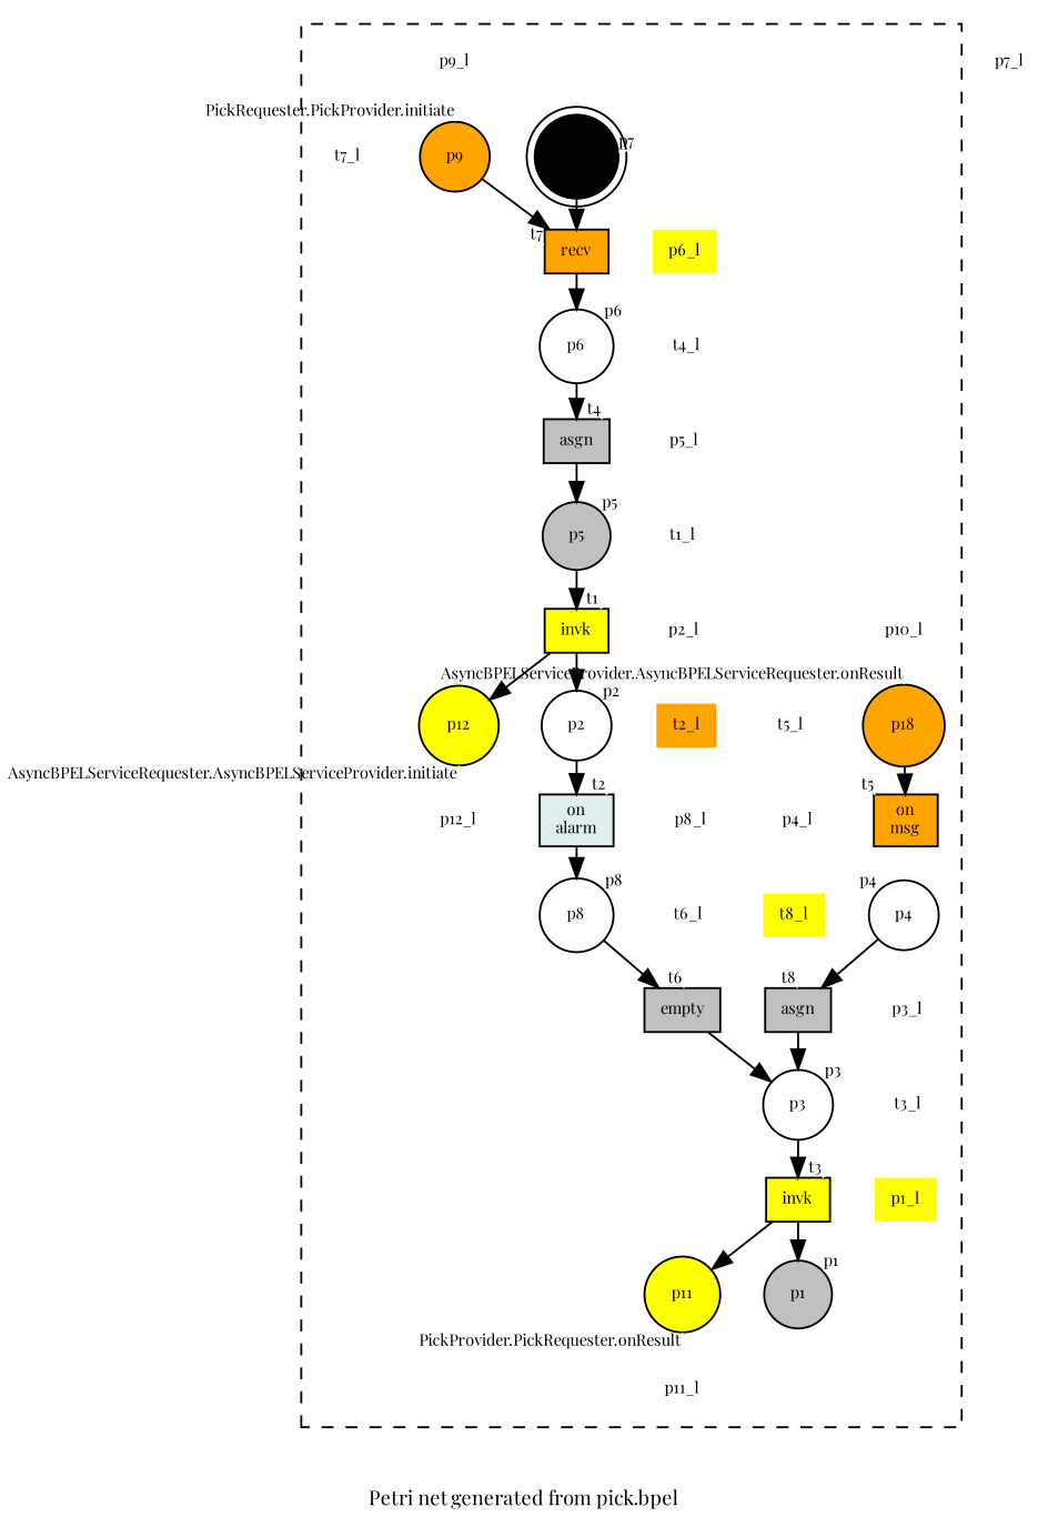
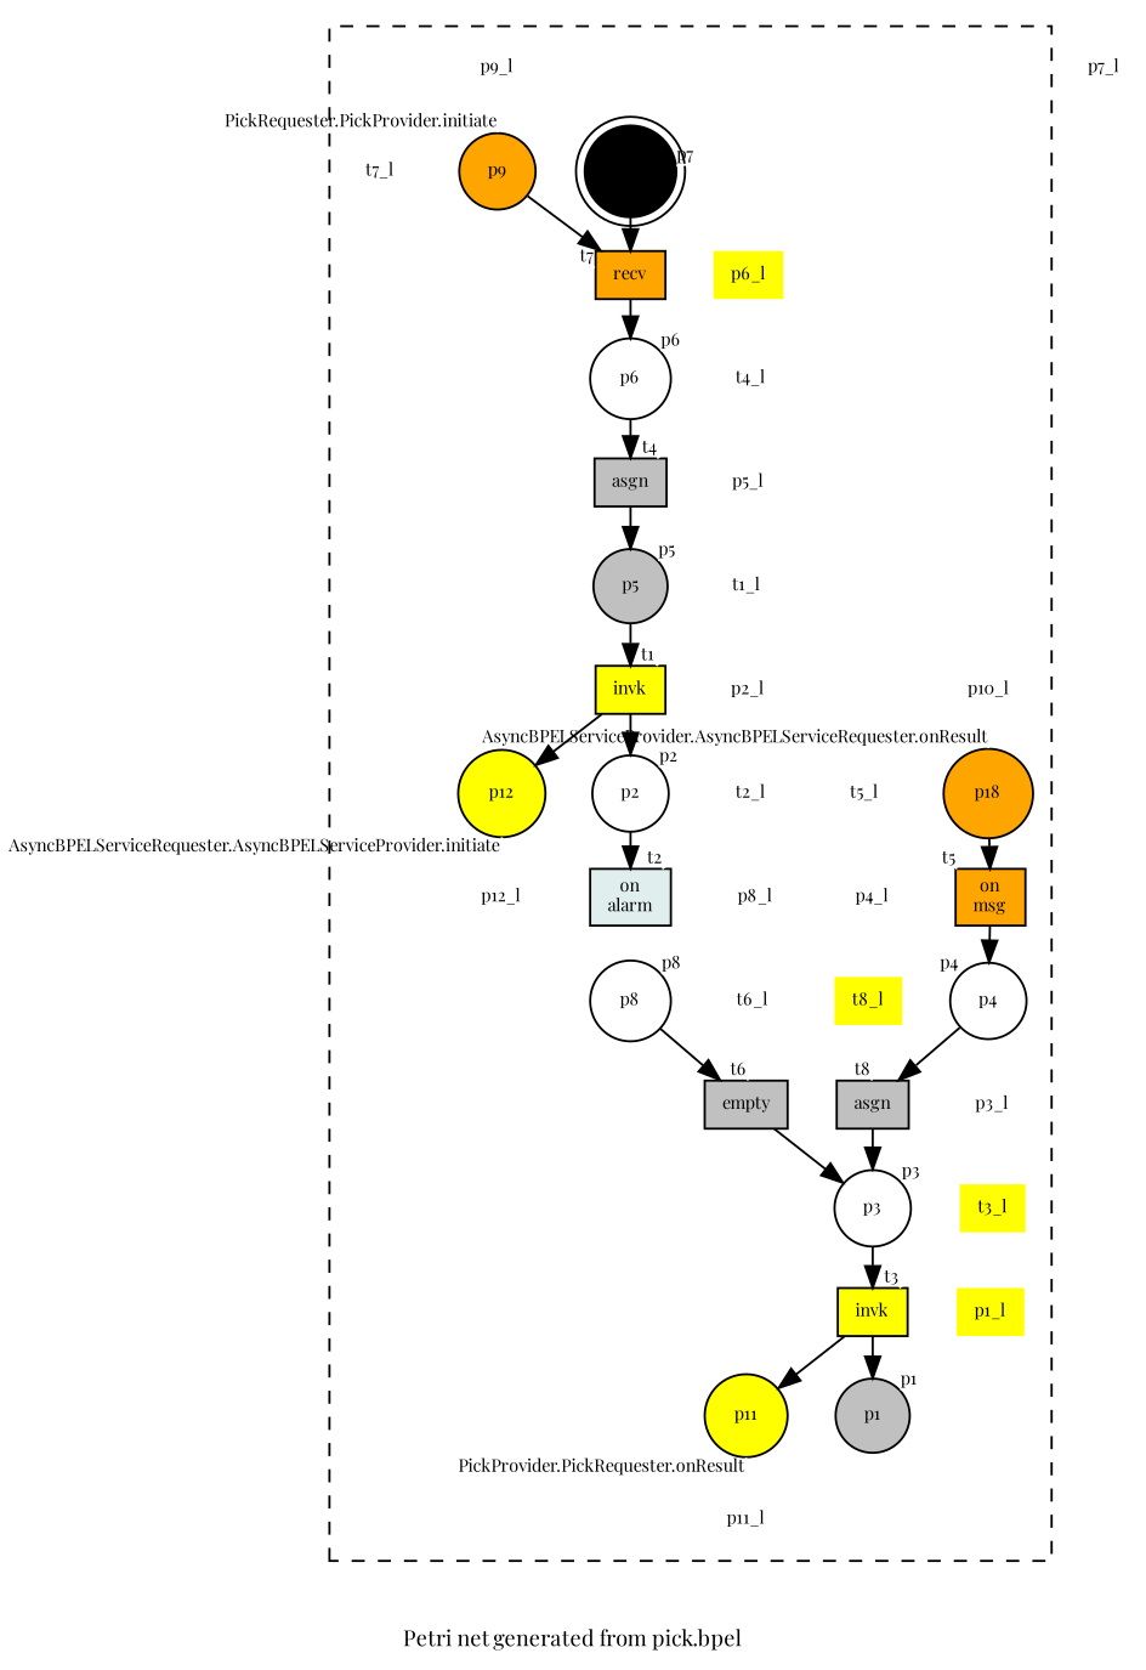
  digraph {
    fontname="Playfair Display"
    fontsize=10
    label="Petri net generated from pick.bpel"
    nodesep=0.3
    ranksep="0.2 equally"
    node [fillcolor=white fontname="Playfair Display" fontsize=8 shape=none style=filled]
    edge [arrowhead=none color=white fontname="Playfair Display" fontsize=8 weight=20.0]
    p11 [fillcolor=yellow height=.3 shape=circle width=.3]
    p11_l [height=.3 width=.3]
    p12 [fillcolor=yellow height=.3 shape=circle width=.3]
    p12_l [height=.3 width=.3]
    p1 [fillcolor=gray height=.3 shape=circle width=.3]
    p1_l [fillcolor=yellow height=.3 width=.3]
    p2 [height=.3 shape=circle width=.3]
    p2_l [height=.3 width=.3]
    p3 [height=.3 shape=circle width=.3]
    p3_l [height=.3 width=.3]
    p4 [height=.3 shape=circle width=.3]
    p4_l [height=.3 width=.3]
    p5 [fillcolor=gray height=.3 shape=circle width=.3]
    p5_l [height=.3 width=.3]
    p6 [height=.3 shape=circle width=.3]
    p6_l [fillcolor=yellow height=.3 width=.3]
    p9 [fillcolor=orange height=.3 shape=circle width=.3]
    p9_l [height=.3 width=.3]
    n19 [fillcolor=orange height=.3 label=p18 shape=circle width=.3]
    p10_l [height=.3 width=.3]
    p7 [fillcolor=black height=.2 peripheries=2 shape=circle width=.2]
    p8 [height=.3 shape=circle width=.3]
    p8_l [height=.3 width=.3]
    n24 [fillcolor=yellow height=.3 label=invk shape=box width=.3]
    t1_l [height=.3 width=.3]
    n26 [fillcolor=azure2 height=.3 label="on\nalarm" shape=box width=.3]
-   t2_l [fillcolor=orange height=.3 width=.3]
+   t2_l [height=.3 width=.3]
    n28 [fillcolor=yellow height=.3 label=invk shape=box width=.3]
-   t3_l [height=.3 width=.3]
+   t3_l [fillcolor=yellow height=.3 width=.3]
    n30 [fillcolor=gray height=.3 label=asgn shape=box width=.3]
    t4_l [height=.3 width=.3]
    n32 [fillcolor=orange height=.3 label="on\nmsg" shape=box width=.3]
    t5_l [height=.3 width=.3]
    n34 [fillcolor=gray height=.3 label=empty shape=box width=.3]
    t6_l [height=.3 width=.3]
    n36 [fillcolor=orange height=.3 label=recv shape=box width=.3]
    t7_l [height=.3 width=.3]
    n38 [fillcolor=gray height=.3 label=asgn shape=box width=.3]
    t8_l [fillcolor=yellow height=.3 width=.3]
    p7_l [height=.3 width=.3]
    subgraph cluster_1 {
      label=""
      style=dashed
      p11
      p11_l
      p12
      p12_l
      p1
      p1_l
      p2
      p2_l
      p3
      p3_l
      p4
      p4_l
      p5
      p5_l
      p6
      p6_l
      p9
      p9_l
      n19
      p10_l
      p7
      p8
      p8_l
      n24
      t1_l
      n26
      t2_l
      n28
      t3_l
      n30
      t4_l
      n32
      t5_l
      n34
      t6_l
      n36
      t7_l
      n38
      t8_l
    }
    p11 -> p11_l [taillabel="PickProvider.PickRequester.onResult"]
    p12 -> p12_l [taillabel="AsyncBPELServiceRequester.AsyncBPELServiceProvider.initiate"]
    p1_l -> p1 [headlabel=p1]
    p2 -> n26 [arrowhead=normal color=black weight=10000.0]
    p2_l -> p2 [headlabel=p2]
    p3 -> n28 [arrowhead=normal color=black weight=10000.0]
    p3_l -> p3 [headlabel=p3]
    p4 -> n38 [arrowhead=normal color=black weight=10000.0]
    p4_l -> p4 [headlabel=p4]
    p5 -> n24 [arrowhead=normal color=black weight=10000.0]
    p5_l -> p5 [headlabel=p5]
    p6 -> n30 [arrowhead=normal color=black weight=10000.0]
    p6_l -> p6 [headlabel=p6]
    p9 -> n36 [arrowhead=normal color=black]
    p9_l -> p9 [headlabel="PickRequester.PickProvider.initiate"]
    n19 -> n32 [arrowhead=normal color=black]
    p10_l -> n19 [headlabel="AsyncBPELServiceProvider.AsyncBPELServiceRequester.onResult"]
    p7 -> n36 [arrowhead=normal color=black weight=10000.0]
    p8 -> n34 [arrowhead=normal color=black weight=10000.0]
    p8_l -> p8 [headlabel=p8]
    n24 -> p12 [arrowhead=normal color=black]
    n24 -> p2 [arrowhead=normal color=black weight=10000.0]
    t1_l -> n24 [headlabel=t1]
-   n26 -> p8 [arrowhead=normal color=black weight=10000.0]
    t2_l -> n26 [headlabel=t2]
    n28 -> p11 [arrowhead=normal color=black]
    n28 -> p1 [arrowhead=normal color=black weight=10000.0]
    t3_l -> n28 [headlabel=t3]
    n30 -> p5 [arrowhead=normal color=black weight=10000.0]
    t4_l -> n30 [headlabel=t4]
+   n32 -> p4 [arrowhead=normal color=black weight=10000.0]
    t5_l -> n32 [headlabel=t5]
    n34 -> p3 [arrowhead=normal color=black weight=10000.0]
    t6_l -> n34 [headlabel=t6]
    n36 -> p6 [arrowhead=normal color=black weight=10000.0]
    t7_l -> n36 [headlabel=t7]
    n38 -> p3 [arrowhead=normal color=black weight=10000.0]
    t8_l -> n38 [headlabel=t8]
    p7_l -> p7 [headlabel=p7]
  }
